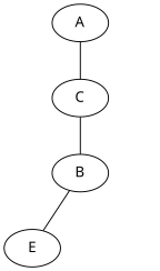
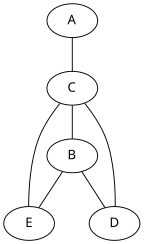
  graph {
    fontname="Noto Sans"
    node [fontname="Noto Sans"]
    edge [fontname="Noto Sans"]
    A
    C
    B
    E
+   D
    A -- C
    C -- B
+   C -- E
+   C -- D
    B -- E
+   B -- D
  }
